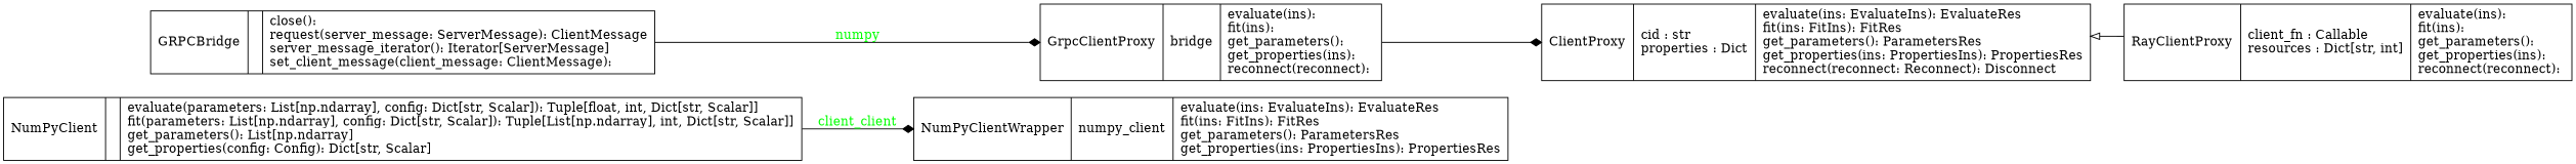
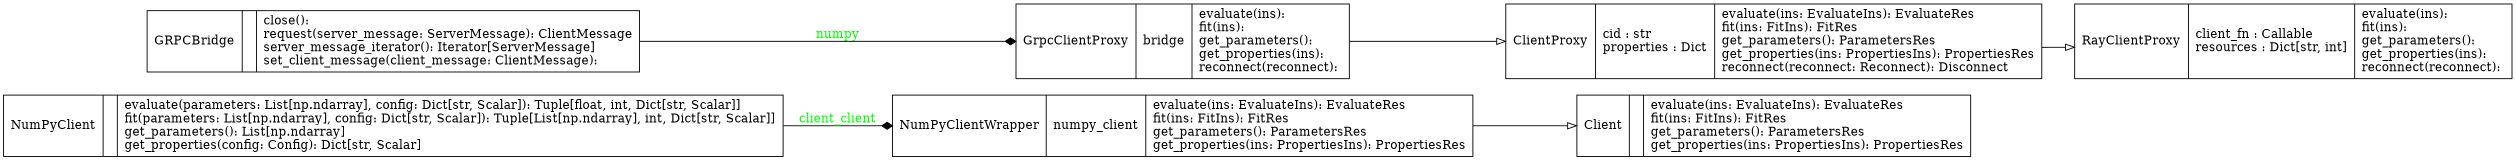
  digraph {
    rankdir=LR
    node [color=black fontcolor=black shape=record style=solid]
    edge [arrowhead=empty arrowtail=none]
+   n1 [label="{Client|\l|evaluate(ins: EvaluateIns): EvaluateRes\lfit(ins: FitIns): FitRes\lget_parameters(): ParametersRes\lget_properties(ins: PropertiesIns): PropertiesRes\l}"]
    n2 [label="{NumPyClient|\l|evaluate(parameters: List[np.ndarray], config: Dict[str, Scalar]): Tuple[float, int, Dict[str, Scalar]]\lfit(parameters: List[np.ndarray], config: Dict[str, Scalar]): Tuple[List[np.ndarray], int, Dict[str, Scalar]]\lget_parameters(): List[np.ndarray]\lget_properties(config: Config): Dict[str, Scalar]\l}"]
    n3 [label="{NumPyClientWrapper|numpy_client\l|evaluate(ins: EvaluateIns): EvaluateRes\lfit(ins: FitIns): FitRes\lget_parameters(): ParametersRes\lget_properties(ins: PropertiesIns): PropertiesRes\l}"]
    n4 [label="{ClientProxy|cid : str\lproperties : Dict\l|evaluate(ins: EvaluateIns): EvaluateRes\lfit(ins: FitIns): FitRes\lget_parameters(): ParametersRes\lget_properties(ins: PropertiesIns): PropertiesRes\lreconnect(reconnect: Reconnect): Disconnect\l}"]
    n5 [label="{GRPCBridge|\l|close(): \lrequest(server_message: ServerMessage): ClientMessage\lserver_message_iterator(): Iterator[ServerMessage]\lset_client_message(client_message: ClientMessage): \l}"]
    n6 [label="{GrpcClientProxy|bridge\l|evaluate(ins): \lfit(ins): \lget_parameters(): \lget_properties(ins): \lreconnect(reconnect): \l}"]
    n7 [label="{RayClientProxy|client_fn : Callable\lresources : Dict[str, int]\l|evaluate(ins): \lfit(ins): \lget_parameters(): \lget_properties(ins): \lreconnect(reconnect): \l}"]
    n2 -> n3 [arrowhead=diamond fontcolor=green label=client_client style=solid]
+   n3 -> n1
    n5 -> n6 [arrowhead=diamond fontcolor=green label=numpy style=solid]
-   n6 -> n4 [arrowhead=diamond]
-   n7 -> n4
+   n6 -> n4
+   n4 -> n7
  }
